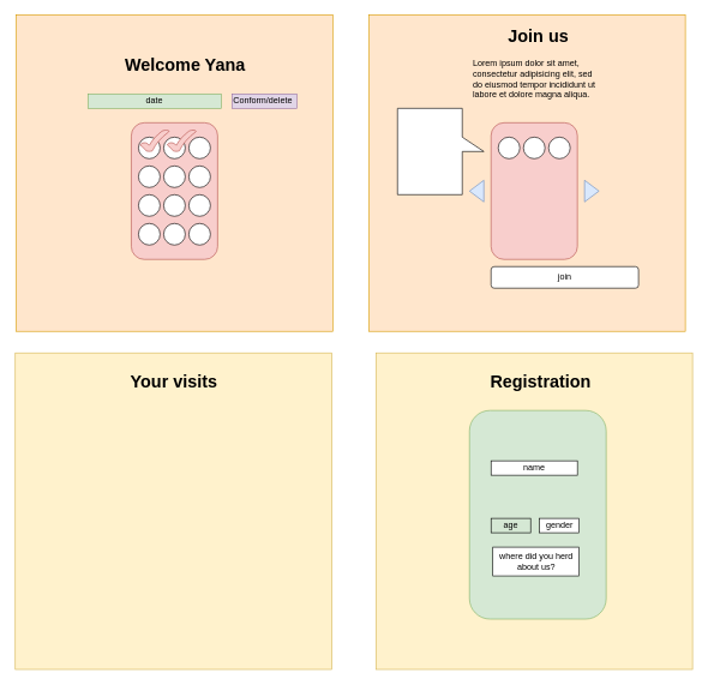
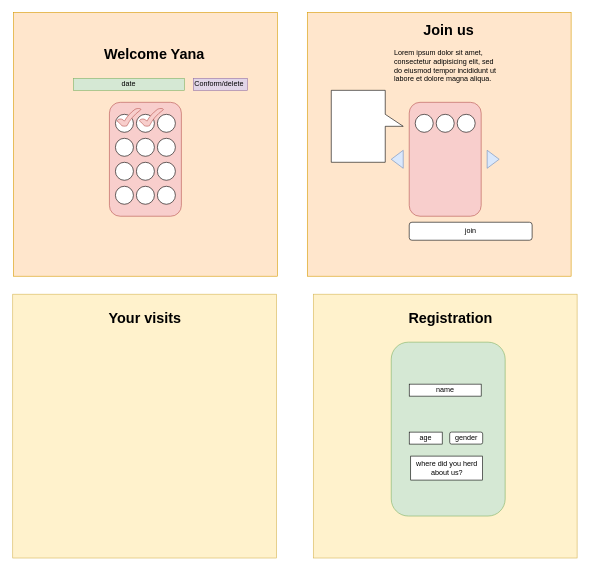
  <mxCell id="0" />
  <mxCell id="1" parent="0" />
  <mxCell id="2" value="" style="whiteSpace=wrap;html=1;aspect=fixed;fillColor=#ffe6cc;strokeColor=#d79b00;" vertex="1" parent="1"><mxGeometry x="22" y="20" width="440" height="440" as="geometry" /></mxCell>
  <mxCell id="3" value="date" style="rounded=0;whiteSpace=wrap;html=1;fillColor=#d5e8d4;strokeColor=#82b366;" vertex="1" parent="1"><mxGeometry x="122" y="130" width="185" height="20" as="geometry" /></mxCell>
  <mxCell id="4" value="Conform/delete&amp;nbsp;" style="rounded=0;whiteSpace=wrap;html=1;fillColor=#e1d5e7;strokeColor=#9673a6;align=left;" vertex="1" parent="1"><mxGeometry x="322" y="130" width="90" height="20" as="geometry" /></mxCell>
  <mxCell id="5" value="" style="rounded=1;whiteSpace=wrap;html=1;direction=south;fillColor=#f8cecc;strokeColor=#b85450;" vertex="1" parent="1"><mxGeometry x="182" y="170" width="120" height="190" as="geometry" /></mxCell>
  <mxCell id="6" value="" style="ellipse;whiteSpace=wrap;html=1;aspect=fixed;" vertex="1" parent="1"><mxGeometry x="192" y="190" width="30" height="30" as="geometry" /></mxCell>
  <mxCell id="7" value="" style="ellipse;whiteSpace=wrap;html=1;aspect=fixed;" vertex="1" parent="1"><mxGeometry x="227" y="190" width="30" height="30" as="geometry" /></mxCell>
  <mxCell id="8" value="" style="ellipse;whiteSpace=wrap;html=1;aspect=fixed;" vertex="1" parent="1"><mxGeometry x="262" y="190" width="30" height="30" as="geometry" /></mxCell>
  <mxCell id="9" value="" style="ellipse;whiteSpace=wrap;html=1;aspect=fixed;" vertex="1" parent="1"><mxGeometry x="192" y="230" width="30" height="30" as="geometry" /></mxCell>
  <mxCell id="10" value="" style="ellipse;whiteSpace=wrap;html=1;aspect=fixed;" vertex="1" parent="1"><mxGeometry x="192" y="270" width="30" height="30" as="geometry" /></mxCell>
  <mxCell id="11" value="" style="ellipse;whiteSpace=wrap;html=1;aspect=fixed;" vertex="1" parent="1"><mxGeometry x="192" y="310" width="30" height="30" as="geometry" /></mxCell>
  <mxCell id="12" value="" style="ellipse;whiteSpace=wrap;html=1;aspect=fixed;" vertex="1" parent="1"><mxGeometry x="227" y="310" width="30" height="30" as="geometry" /></mxCell>
  <mxCell id="13" value="" style="ellipse;whiteSpace=wrap;html=1;aspect=fixed;" vertex="1" parent="1"><mxGeometry x="262" y="310" width="30" height="30" as="geometry" /></mxCell>
  <mxCell id="14" value="" style="ellipse;whiteSpace=wrap;html=1;aspect=fixed;" vertex="1" parent="1"><mxGeometry x="262" y="270" width="30" height="30" as="geometry" /></mxCell>
  <mxCell id="15" value="" style="ellipse;whiteSpace=wrap;html=1;aspect=fixed;" vertex="1" parent="1"><mxGeometry x="262" y="230" width="30" height="30" as="geometry" /></mxCell>
  <mxCell id="16" value="" style="ellipse;whiteSpace=wrap;html=1;aspect=fixed;" vertex="1" parent="1"><mxGeometry x="227" y="230" width="30" height="30" as="geometry" /></mxCell>
  <mxCell id="17" value="" style="ellipse;whiteSpace=wrap;html=1;aspect=fixed;" vertex="1" parent="1"><mxGeometry x="227" y="270" width="30" height="30" as="geometry" /></mxCell>
  <mxCell id="18" value="" style="whiteSpace=wrap;html=1;aspect=fixed;fillColor=#fff2cc;strokeColor=#d6b656;" vertex="1" parent="1"><mxGeometry x="522" y="490" width="440" height="440" as="geometry" /></mxCell>
  <mxCell id="19" value="" style="rounded=1;whiteSpace=wrap;html=1;direction=south;fillColor=#d5e8d4;strokeColor=#82b366;" vertex="1" parent="1"><mxGeometry x="652" y="570" width="190" height="290" as="geometry" /></mxCell>
  <mxCell id="20" value="name" style="rounded=0;whiteSpace=wrap;html=1;" vertex="1" parent="1"><mxGeometry x="682" y="640" width="120" height="20" as="geometry" /></mxCell>
- <mxCell id="21" value="age" style="rounded=0;whiteSpace=wrap;html=1;fillColor=#d5e8d4;" vertex="1" parent="1"><mxGeometry x="682" y="720" width="55" height="20" as="geometry" /></mxCell>
- <mxCell id="22" value="gender" style="rounded=0;whiteSpace=wrap;html=1;" vertex="1" parent="1"><mxGeometry x="749.5" y="720" width="55" height="20" as="geometry" /></mxCell>
+ <mxCell id="21" value="age" style="rounded=0;whiteSpace=wrap;html=1;" vertex="1" parent="1"><mxGeometry x="682" y="720" width="55" height="20" as="geometry" /></mxCell>
+ <mxCell id="22" value="gender" style="whiteSpace=wrap;html=1;rounded=1;" vertex="1" parent="1"><mxGeometry x="749.5" y="720" width="55" height="20" as="geometry" /></mxCell>
  <mxCell id="23" value="where did you herd about us?" style="rounded=0;whiteSpace=wrap;html=1;" vertex="1" parent="1"><mxGeometry x="684.5" y="760" width="120" height="40" as="geometry" /></mxCell>
  <mxCell id="24" value="" style="verticalLabelPosition=bottom;verticalAlign=top;html=1;shape=mxgraph.basic.tick;fillColor=#f8cecc;strokeColor=#b85450;" vertex="1" parent="1"><mxGeometry x="194.5" y="180" width="40" height="30" as="geometry" /></mxCell>
  <mxCell id="25" value="" style="verticalLabelPosition=bottom;verticalAlign=top;html=1;shape=mxgraph.basic.tick;fillColor=#f8cecc;strokeColor=#b85450;" vertex="1" parent="1"><mxGeometry x="232" y="180" width="40" height="30" as="geometry" /></mxCell>
  <mxCell id="26" value="" style="whiteSpace=wrap;html=1;aspect=fixed;fillColor=#ffe6cc;strokeColor=#d79b00;" vertex="1" parent="1"><mxGeometry x="512" y="20" width="440" height="440" as="geometry" /></mxCell>
  <mxCell id="27" value="" style="rounded=1;whiteSpace=wrap;html=1;direction=south;fillColor=#f8cecc;strokeColor=#b85450;" vertex="1" parent="1"><mxGeometry x="682" y="170" width="120" height="190" as="geometry" /></mxCell>
  <mxCell id="28" value="" style="triangle;whiteSpace=wrap;html=1;fillColor=#dae8fc;strokeColor=#6c8ebf;" vertex="1" parent="1"><mxGeometry x="812" y="250" width="20" height="30" as="geometry" /></mxCell>
  <mxCell id="29" value="" style="triangle;whiteSpace=wrap;html=1;fillColor=#dae8fc;strokeColor=#6c8ebf;direction=west;" vertex="1" parent="1"><mxGeometry x="652" y="250" width="20" height="30" as="geometry" /></mxCell>
  <mxCell id="30" value="" style="shape=callout;whiteSpace=wrap;html=1;perimeter=calloutPerimeter;direction=north;" vertex="1" parent="1"><mxGeometry x="552" y="150" width="120" height="120" as="geometry" /></mxCell>
  <mxCell id="31" value="&lt;font style=&quot;font-size: 24px&quot;&gt;&lt;b&gt;Welcome Yana&lt;/b&gt;&lt;/font&gt;" style="text;html=1;strokeColor=none;fillColor=none;align=center;verticalAlign=middle;whiteSpace=wrap;rounded=0;" vertex="1" parent="1"><mxGeometry x="172" y="70" width="170" height="40" as="geometry" /></mxCell>
  <mxCell id="32" value="" style="ellipse;whiteSpace=wrap;html=1;aspect=fixed;" vertex="1" parent="1"><mxGeometry x="692" y="190" width="30" height="30" as="geometry" /></mxCell>
  <mxCell id="33" value="" style="ellipse;whiteSpace=wrap;html=1;aspect=fixed;" vertex="1" parent="1"><mxGeometry x="727" y="190" width="30" height="30" as="geometry" /></mxCell>
  <mxCell id="34" value="" style="ellipse;whiteSpace=wrap;html=1;aspect=fixed;" vertex="1" parent="1"><mxGeometry x="762" y="190" width="30" height="30" as="geometry" /></mxCell>
  <mxCell id="35" value="&lt;h1 style=&quot;text-align: center&quot;&gt;Join us&lt;/h1&gt;&lt;p&gt;Lorem ipsum dolor sit amet, consectetur adipisicing elit, sed do eiusmod tempor incididunt ut labore et dolore magna aliqua.&lt;/p&gt;" style="text;html=1;strokeColor=none;fillColor=none;spacing=5;spacingTop=-20;whiteSpace=wrap;overflow=hidden;rounded=0;" vertex="1" parent="1"><mxGeometry x="652" y="30" width="190" height="120" as="geometry" /></mxCell>
  <mxCell id="36" value="&lt;span style=&quot;font-size: 24px&quot;&gt;&lt;b&gt;Registration&amp;nbsp;&lt;/b&gt;&lt;/span&gt;" style="text;html=1;strokeColor=none;fillColor=none;align=center;verticalAlign=middle;whiteSpace=wrap;rounded=0;" vertex="1" parent="1"><mxGeometry x="752" y="520" width="5" height="20" as="geometry" /></mxCell>
  <mxCell id="37" value="" style="whiteSpace=wrap;html=1;aspect=fixed;fillColor=#fff2cc;strokeColor=#d6b656;" vertex="1" parent="1"><mxGeometry x="20.75" y="490" width="440" height="440" as="geometry" /></mxCell>
  <mxCell id="38" value="&lt;span style=&quot;font-size: 24px&quot;&gt;&lt;b&gt;Your visits&lt;/b&gt;&lt;/span&gt;" style="text;html=1;strokeColor=none;fillColor=none;align=center;verticalAlign=middle;whiteSpace=wrap;rounded=0;" vertex="1" parent="1"><mxGeometry x="159.5" y="520" width="162.5" height="20" as="geometry" /></mxCell>
  <mxCell id="39" value="join" style="rounded=1;whiteSpace=wrap;html=1;" vertex="1" parent="1"><mxGeometry x="682" y="370" width="205" height="30" as="geometry" /></mxCell>
